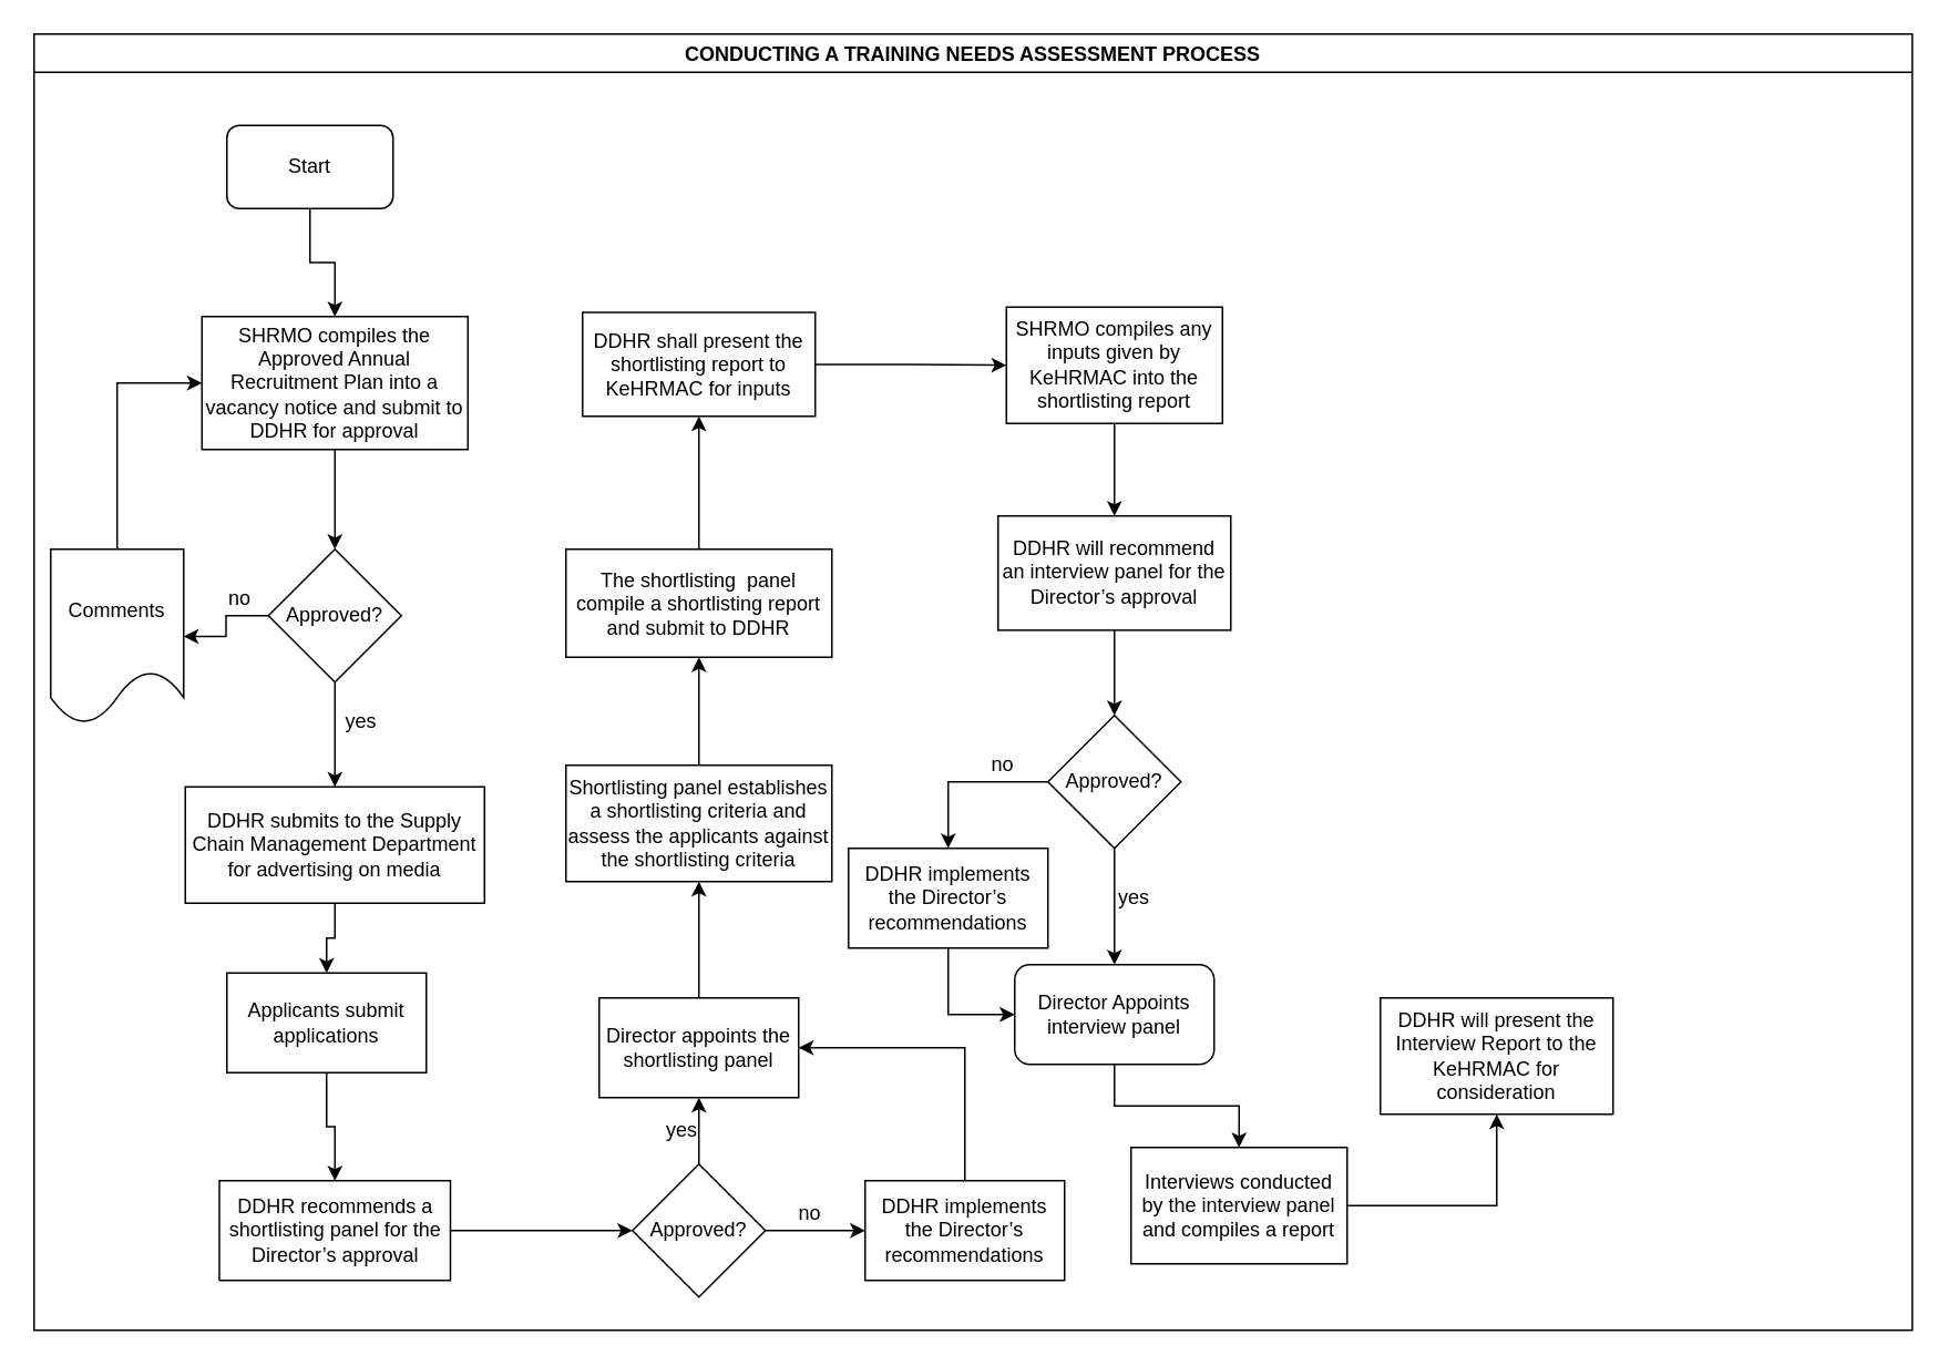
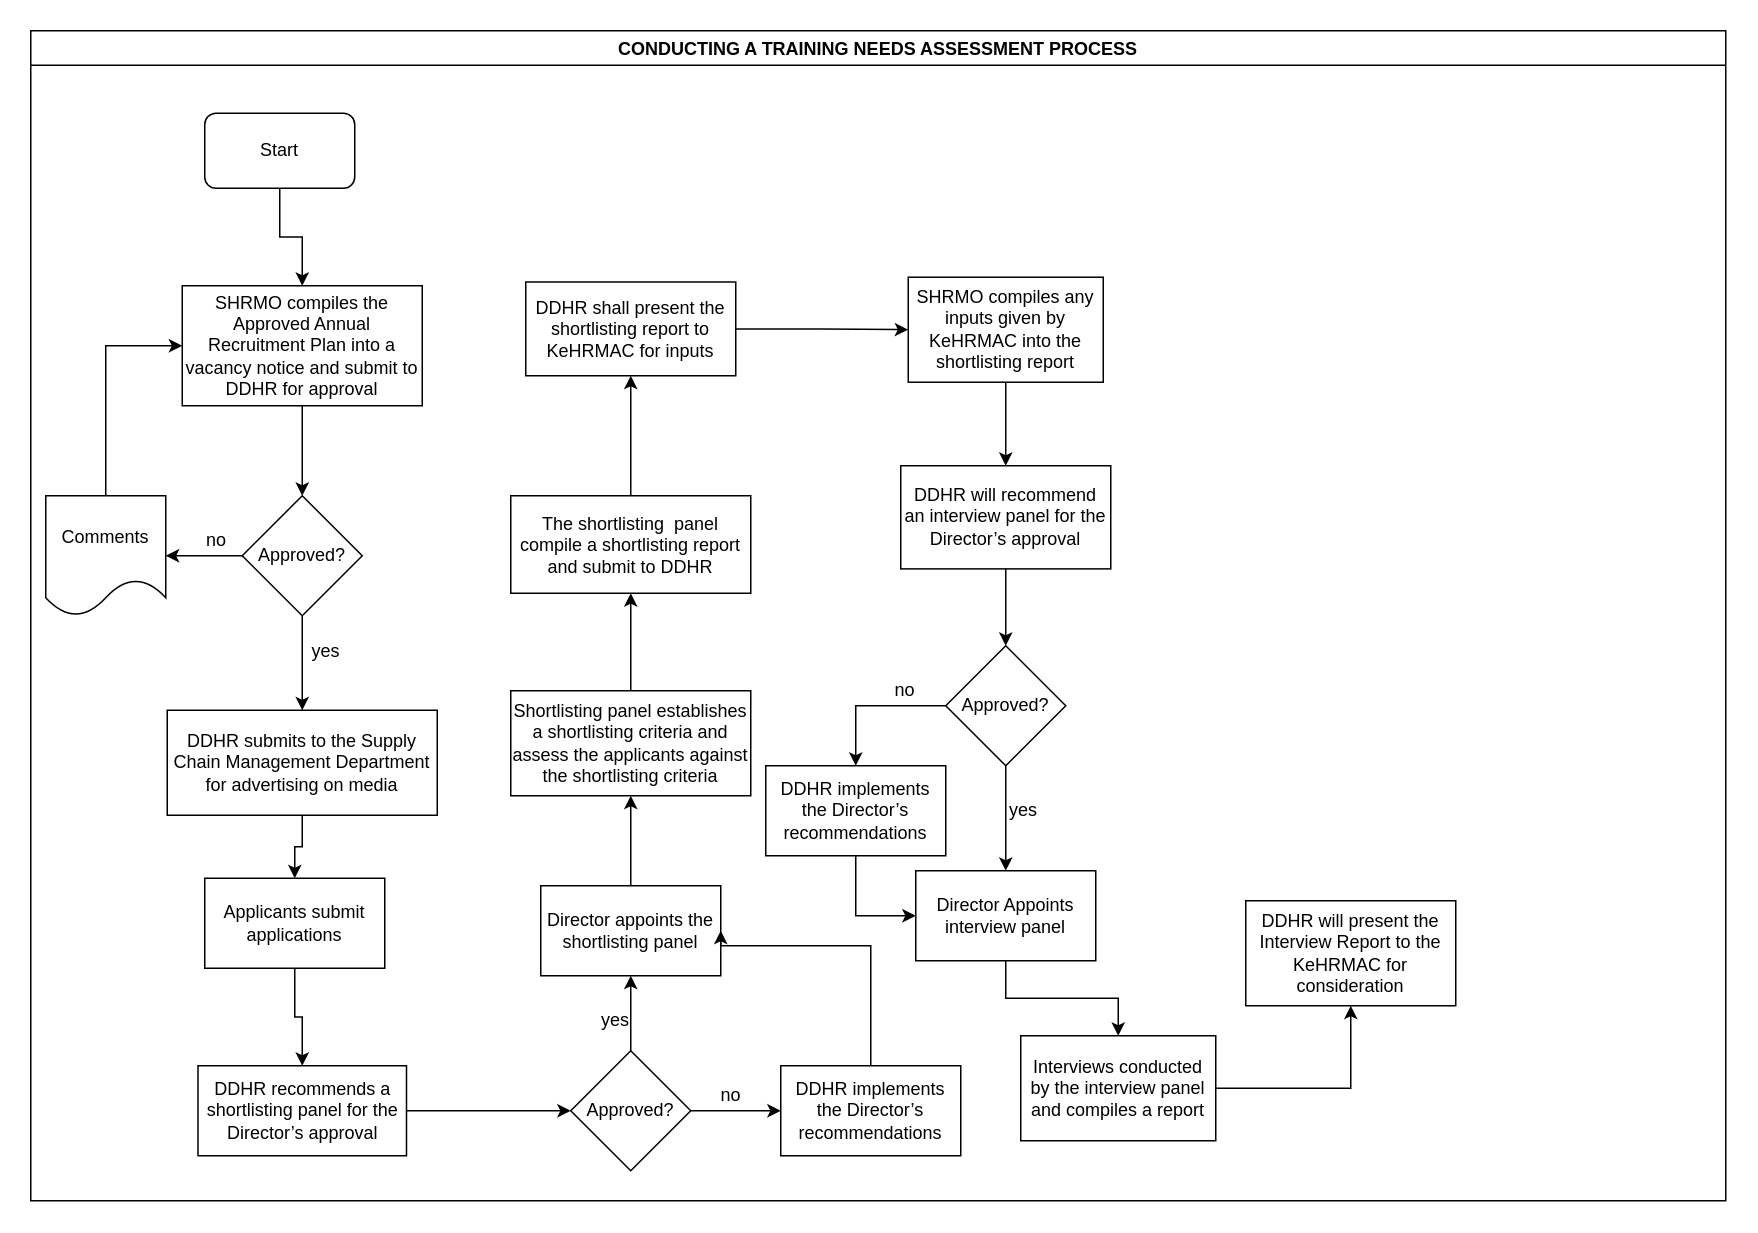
  <mxCell id="0" />
  <mxCell id="1" parent="0" />
  <mxCell id="2" value="CONDUCTING A TRAINING NEEDS ASSESSMENT PROCESS" style="swimlane;" vertex="1" parent="1"><mxGeometry x="20" y="20" width="1130" height="780" as="geometry" /></mxCell>
  <mxCell id="3" value="Start" style="rounded=1;whiteSpace=wrap;html=1;" vertex="1" parent="2"><mxGeometry x="116" y="55" width="100" height="50" as="geometry" /></mxCell>
  <mxCell id="4" value="SHRMO compiles the Approved Annual Recruitment Plan into a vacancy notice and submit to DDHR for approval" style="rounded=0;whiteSpace=wrap;html=1;" vertex="1" parent="2"><mxGeometry x="101" y="170" width="160" height="80" as="geometry" /></mxCell>
  <mxCell id="5" value="" style="edgeStyle=orthogonalEdgeStyle;rounded=0;orthogonalLoop=1;jettySize=auto;html=1;entryX=0.5;entryY=0;entryDx=0;entryDy=0;" edge="1" parent="2" source="3" target="4"><mxGeometry relative="1" as="geometry"><mxPoint x="181" y="150" as="targetPoint" /></mxGeometry></mxCell>
  <mxCell id="6" value="Approved?" style="rhombus;whiteSpace=wrap;html=1;rounded=0;" vertex="1" parent="2"><mxGeometry x="141" y="310" width="80" height="80" as="geometry" /></mxCell>
  <mxCell id="7" value="" style="edgeStyle=orthogonalEdgeStyle;rounded=0;orthogonalLoop=1;jettySize=auto;html=1;" edge="1" parent="2" source="4" target="6"><mxGeometry relative="1" as="geometry" /></mxCell>
  <mxCell id="8" value="DDHR submits to the Supply Chain Management Department for advertising on media" style="whiteSpace=wrap;html=1;rounded=0;" vertex="1" parent="2"><mxGeometry x="91" y="453" width="180" height="70" as="geometry" /></mxCell>
  <mxCell id="9" value="" style="edgeStyle=orthogonalEdgeStyle;rounded=0;orthogonalLoop=1;jettySize=auto;html=1;" edge="1" parent="2" source="6" target="8"><mxGeometry relative="1" as="geometry" /></mxCell>
  <mxCell id="10" value="yes" style="text;html=1;strokeColor=none;fillColor=none;align=center;verticalAlign=middle;whiteSpace=wrap;rounded=0;" vertex="1" parent="2"><mxGeometry x="177" y="404" width="40" height="20" as="geometry" /></mxCell>
  <mxCell id="11" value="DDHR recommends a shortlisting panel for the Director’s approval" style="whiteSpace=wrap;html=1;rounded=0;" vertex="1" parent="2"><mxGeometry x="111.5" y="690" width="139" height="60" as="geometry" /></mxCell>
- <mxCell id="12" value="Director appoints the shortlisting panel" style="whiteSpace=wrap;html=1;rounded=0;" vertex="1" parent="2"><mxGeometry x="340" y="580" width="120" height="60" as="geometry" /></mxCell>
+ <mxCell id="12" value="Director appoints the shortlisting panel" style="whiteSpace=wrap;html=1;rounded=0;" vertex="1" parent="2"><mxGeometry x="340" y="570" width="120" height="60" as="geometry" /></mxCell>
  <mxCell id="13" value="yes" style="text;html=1;strokeColor=none;fillColor=none;align=center;verticalAlign=middle;whiteSpace=wrap;rounded=0;" vertex="1" parent="2"><mxGeometry x="370" y="650" width="40" height="20" as="geometry" /></mxCell>
- <mxCell id="14" value="Comments" style="shape=document;whiteSpace=wrap;html=1;boundedLbl=1;rounded=0;" vertex="1" parent="2"><mxGeometry x="10" y="310" width="80" height="105" as="geometry" /></mxCell>
+ <mxCell id="14" value="Comments" style="shape=document;whiteSpace=wrap;html=1;boundedLbl=1;rounded=0;" vertex="1" parent="2"><mxGeometry x="10" y="310" width="80" height="80" as="geometry" /></mxCell>
  <mxCell id="15" value="" style="edgeStyle=orthogonalEdgeStyle;rounded=0;orthogonalLoop=1;jettySize=auto;html=1;" edge="1" parent="2" source="6" target="14"><mxGeometry relative="1" as="geometry" /></mxCell>
  <mxCell id="16" value="" style="edgeStyle=orthogonalEdgeStyle;rounded=0;orthogonalLoop=1;jettySize=auto;html=1;entryX=0;entryY=0.5;entryDx=0;entryDy=0;" edge="1" parent="2" source="14" target="4"><mxGeometry relative="1" as="geometry"><mxPoint x="50" y="220" as="targetPoint" /><Array as="points"><mxPoint x="50" y="210" /></Array></mxGeometry></mxCell>
  <mxCell id="17" value="Shortlisting panel establishes a shortlisting criteria and assess the applicants against the shortlisting criteria" style="whiteSpace=wrap;html=1;rounded=0;" vertex="1" parent="2"><mxGeometry x="320" y="440" width="160" height="70" as="geometry" /></mxCell>
  <mxCell id="18" value="" style="edgeStyle=orthogonalEdgeStyle;rounded=0;orthogonalLoop=1;jettySize=auto;html=1;" edge="1" parent="2" source="12" target="17"><mxGeometry relative="1" as="geometry" /></mxCell>
  <mxCell id="19" value="The shortlisting&amp;nbsp; panel compile a shortlisting report and submit to DDHR" style="whiteSpace=wrap;html=1;rounded=0;" vertex="1" parent="2"><mxGeometry x="320" y="310" width="160" height="65" as="geometry" /></mxCell>
  <mxCell id="20" value="" style="edgeStyle=orthogonalEdgeStyle;rounded=0;orthogonalLoop=1;jettySize=auto;html=1;" edge="1" parent="2" source="17" target="19"><mxGeometry relative="1" as="geometry" /></mxCell>
  <mxCell id="21" value="SHRMO compiles any inputs given by KeHRMAC into the shortlisting report" style="whiteSpace=wrap;html=1;rounded=0;" vertex="1" parent="2"><mxGeometry x="585" y="164.31" width="130" height="70" as="geometry" /></mxCell>
  <mxCell id="22" value="DDHR will recommend an interview panel for the Director’s approval" style="whiteSpace=wrap;html=1;rounded=0;" vertex="1" parent="2"><mxGeometry x="580" y="290" width="140" height="68.75" as="geometry" /></mxCell>
  <mxCell id="23" value="" style="edgeStyle=orthogonalEdgeStyle;rounded=0;orthogonalLoop=1;jettySize=auto;html=1;" edge="1" parent="2" source="21" target="22"><mxGeometry relative="1" as="geometry" /></mxCell>
  <mxCell id="24" value="Approved?" style="rhombus;whiteSpace=wrap;html=1;rounded=0;" vertex="1" parent="2"><mxGeometry x="610" y="410.005" width="80" height="80" as="geometry" /></mxCell>
  <mxCell id="25" value="" style="edgeStyle=orthogonalEdgeStyle;rounded=0;orthogonalLoop=1;jettySize=auto;html=1;" edge="1" parent="2" source="22" target="24"><mxGeometry relative="1" as="geometry" /></mxCell>
- <mxCell id="26" value="Director Appoints interview panel" style="whiteSpace=wrap;html=1;rounded=1;" vertex="1" parent="2"><mxGeometry x="590" y="560.005" width="120" height="60" as="geometry" /></mxCell>
+ <mxCell id="26" value="Director Appoints interview panel" style="whiteSpace=wrap;html=1;rounded=0;" vertex="1" parent="2"><mxGeometry x="590" y="560.005" width="120" height="60" as="geometry" /></mxCell>
  <mxCell id="27" value="" style="edgeStyle=orthogonalEdgeStyle;rounded=0;orthogonalLoop=1;jettySize=auto;html=1;" edge="1" parent="2" source="24" target="26"><mxGeometry relative="1" as="geometry" /></mxCell>
  <mxCell id="28" value="yes" style="text;html=1;strokeColor=none;fillColor=none;align=center;verticalAlign=middle;whiteSpace=wrap;rounded=0;" vertex="1" parent="2"><mxGeometry x="642" y="510" width="40" height="20" as="geometry" /></mxCell>
  <mxCell id="29" value="no" style="text;html=1;strokeColor=none;fillColor=none;align=center;verticalAlign=middle;whiteSpace=wrap;rounded=0;" vertex="1" parent="2"><mxGeometry x="563" y="430" width="40" height="20" as="geometry" /></mxCell>
  <mxCell id="30" value="DDHR implements the Director’s recommendations" style="whiteSpace=wrap;html=1;rounded=0;" vertex="1" parent="2"><mxGeometry x="490" y="490" width="120" height="60" as="geometry" /></mxCell>
  <mxCell id="31" value="" style="edgeStyle=orthogonalEdgeStyle;rounded=0;orthogonalLoop=1;jettySize=auto;html=1;exitX=0;exitY=0.5;exitDx=0;exitDy=0;" edge="1" parent="2" source="24" target="30"><mxGeometry relative="1" as="geometry" /></mxCell>
  <mxCell id="32" value="" style="edgeStyle=orthogonalEdgeStyle;rounded=0;orthogonalLoop=1;jettySize=auto;html=1;entryX=0;entryY=0.5;entryDx=0;entryDy=0;" edge="1" parent="2" source="30" target="26"><mxGeometry relative="1" as="geometry"><mxPoint x="550" y="630" as="targetPoint" /><Array as="points"><mxPoint x="550" y="590" /></Array></mxGeometry></mxCell>
  <mxCell id="33" value="Interviews conducted by the interview panel and compiles a report" style="whiteSpace=wrap;html=1;rounded=0;" vertex="1" parent="2"><mxGeometry x="660" y="670" width="130" height="70" as="geometry" /></mxCell>
  <mxCell id="34" value="" style="edgeStyle=orthogonalEdgeStyle;rounded=0;orthogonalLoop=1;jettySize=auto;html=1;" edge="1" parent="2" source="26" target="33"><mxGeometry relative="1" as="geometry" /></mxCell>
  <mxCell id="35" value="DDHR will present the Interview Report to the KeHRMAC for consideration" style="whiteSpace=wrap;html=1;rounded=0;" vertex="1" parent="2"><mxGeometry x="810" y="580" width="140" height="70.01" as="geometry" /></mxCell>
  <mxCell id="36" value="" style="edgeStyle=orthogonalEdgeStyle;rounded=0;orthogonalLoop=1;jettySize=auto;html=1;" edge="1" parent="2" source="33" target="35"><mxGeometry relative="1" as="geometry" /></mxCell>
  <mxCell id="37" value="" style="edgeStyle=orthogonalEdgeStyle;rounded=0;orthogonalLoop=1;jettySize=auto;html=1;" edge="1" parent="1" source="38" target="11"><mxGeometry relative="1" as="geometry" /></mxCell>
  <mxCell id="38" value="Applicants submit applications" style="whiteSpace=wrap;html=1;rounded=0;" vertex="1" parent="1"><mxGeometry x="136" y="585" width="120" height="60" as="geometry" /></mxCell>
  <mxCell id="39" value="" style="edgeStyle=orthogonalEdgeStyle;rounded=0;orthogonalLoop=1;jettySize=auto;html=1;" edge="1" parent="1" source="8" target="38"><mxGeometry relative="1" as="geometry" /></mxCell>
  <mxCell id="40" value="" style="edgeStyle=orthogonalEdgeStyle;rounded=0;orthogonalLoop=1;jettySize=auto;html=1;" edge="1" parent="1" source="42" target="45"><mxGeometry relative="1" as="geometry" /></mxCell>
  <mxCell id="41" value="" style="edgeStyle=orthogonalEdgeStyle;rounded=0;orthogonalLoop=1;jettySize=auto;html=1;" edge="1" parent="1" source="42" target="12"><mxGeometry relative="1" as="geometry" /></mxCell>
  <mxCell id="42" value="Approved?" style="rhombus;whiteSpace=wrap;html=1;rounded=0;" vertex="1" parent="1"><mxGeometry x="380" y="700" width="80" height="80" as="geometry" /></mxCell>
  <mxCell id="43" value="" style="edgeStyle=orthogonalEdgeStyle;rounded=0;orthogonalLoop=1;jettySize=auto;html=1;" edge="1" parent="1" source="11" target="42"><mxGeometry relative="1" as="geometry" /></mxCell>
  <mxCell id="44" value="" style="edgeStyle=orthogonalEdgeStyle;rounded=0;orthogonalLoop=1;jettySize=auto;html=1;entryX=1;entryY=0.5;entryDx=0;entryDy=0;exitX=0.5;exitY=0;exitDx=0;exitDy=0;" edge="1" parent="1" source="45" target="12"><mxGeometry relative="1" as="geometry"><mxPoint x="580" y="630" as="targetPoint" /><Array as="points"><mxPoint x="580" y="630" /></Array></mxGeometry></mxCell>
  <mxCell id="45" value="DDHR implements the Director’s recommendations" style="whiteSpace=wrap;html=1;rounded=0;" vertex="1" parent="1"><mxGeometry x="520" y="710" width="120" height="60" as="geometry" /></mxCell>
  <mxCell id="46" value="no" style="text;html=1;strokeColor=none;fillColor=none;align=center;verticalAlign=middle;whiteSpace=wrap;rounded=0;" vertex="1" parent="1"><mxGeometry x="124" y="350" width="40" height="20" as="geometry" /></mxCell>
  <mxCell id="47" value="no" style="text;html=1;strokeColor=none;fillColor=none;align=center;verticalAlign=middle;whiteSpace=wrap;rounded=0;" vertex="1" parent="1"><mxGeometry x="467" y="720" width="40" height="20" as="geometry" /></mxCell>
  <mxCell id="48" value="" style="edgeStyle=orthogonalEdgeStyle;rounded=0;orthogonalLoop=1;jettySize=auto;html=1;" edge="1" parent="1" source="49" target="21"><mxGeometry relative="1" as="geometry" /></mxCell>
  <mxCell id="49" value="DDHR shall present the shortlisting report to KeHRMAC for inputs " style="whiteSpace=wrap;html=1;rounded=0;" vertex="1" parent="1"><mxGeometry x="350" y="187.5" width="140" height="62.5" as="geometry" /></mxCell>
  <mxCell id="50" value="" style="edgeStyle=orthogonalEdgeStyle;rounded=0;orthogonalLoop=1;jettySize=auto;html=1;" edge="1" parent="1" source="19" target="49"><mxGeometry relative="1" as="geometry" /></mxCell>
